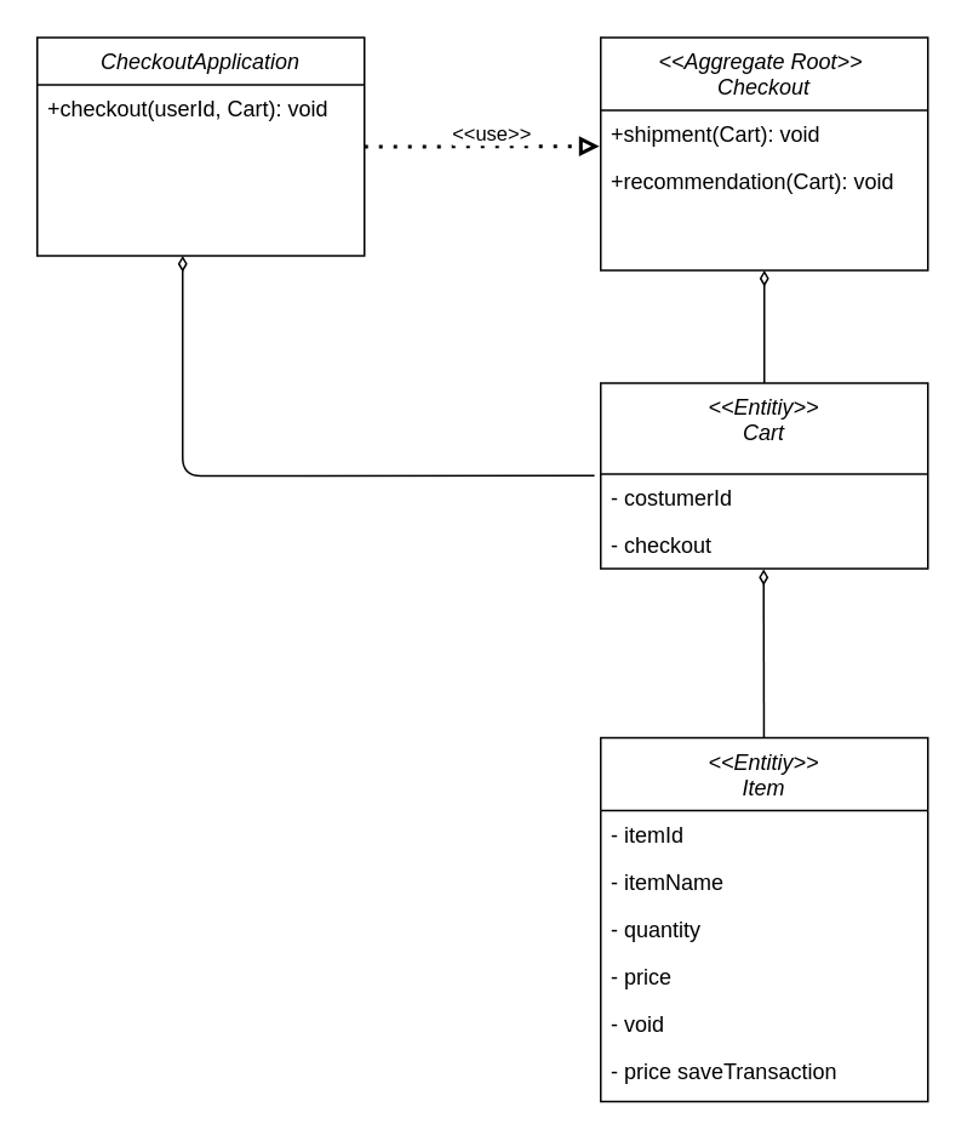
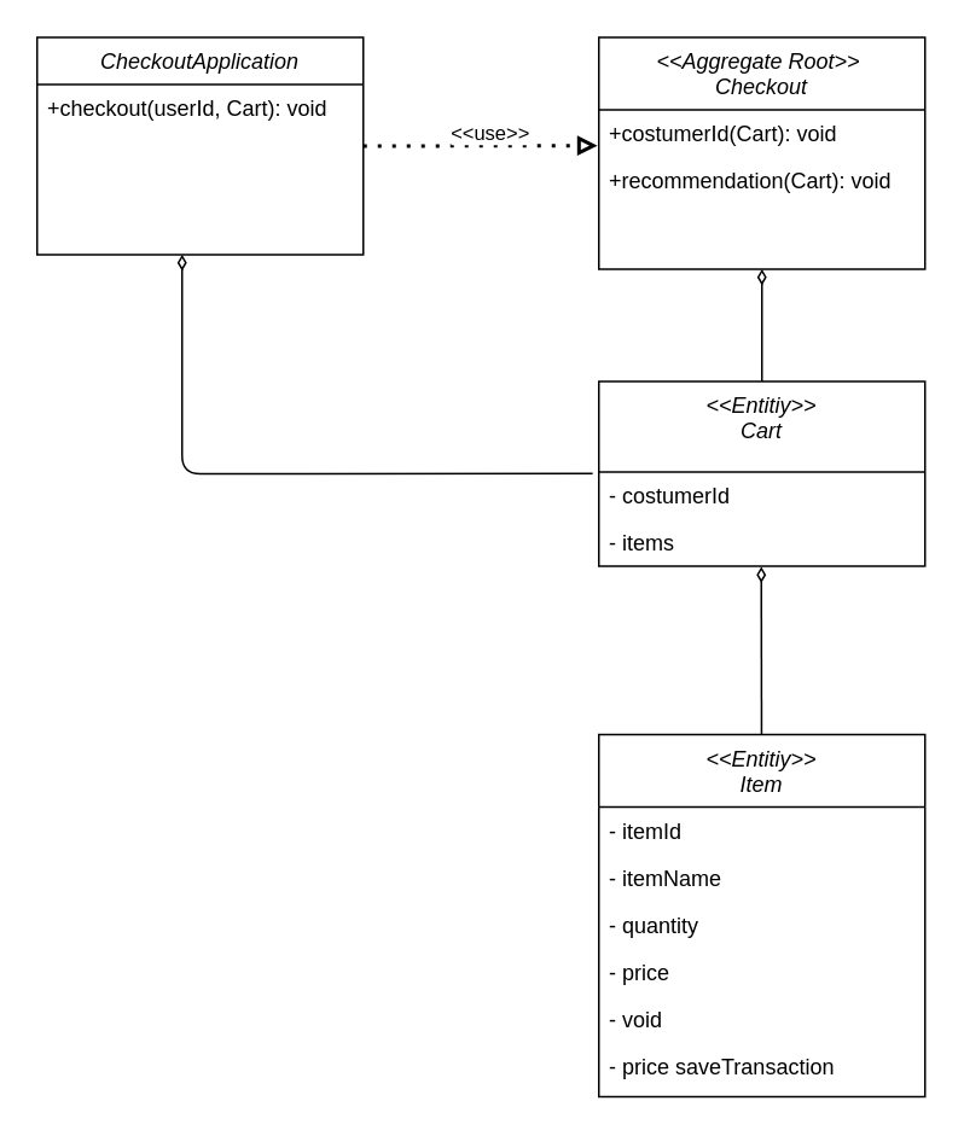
  <mxCell id="0" />
  <mxCell id="1" parent="0" />
  <mxCell id="2" value="CheckoutApplication" style="swimlane;fontStyle=2;align=center;verticalAlign=top;childLayout=stackLayout;horizontal=1;startSize=26;horizontalStack=0;resizeParent=1;resizeLast=0;collapsible=1;marginBottom=0;rounded=0;shadow=0;strokeWidth=1;" parent="1" vertex="1"><mxGeometry x="20" y="20" width="180" height="120" as="geometry"><mxRectangle x="230" y="140" width="160" height="26" as="alternateBounds" /></mxGeometry></mxCell>
  <mxCell id="3" value="+checkout(userId, Cart): void&#10;" style="text;align=left;verticalAlign=top;spacingLeft=4;spacingRight=4;overflow=hidden;rotatable=0;points=[[0,0.5],[1,0.5]];portConstraint=eastwest;" parent="2" vertex="1"><mxGeometry y="26" width="180" height="26" as="geometry" /></mxCell>
  <mxCell id="4" value="&lt;&lt;Entitiy&gt;&gt;&#10;Cart" style="swimlane;fontStyle=2;align=center;verticalAlign=top;childLayout=stackLayout;horizontal=1;startSize=50;horizontalStack=0;resizeParent=1;resizeLast=0;collapsible=1;marginBottom=0;rounded=0;shadow=0;strokeWidth=1;" parent="1" vertex="1"><mxGeometry x="330" y="210" width="180" height="102" as="geometry"><mxRectangle x="230" y="140" width="160" height="26" as="alternateBounds" /></mxGeometry></mxCell>
  <mxCell id="5" value="- costumerId" style="text;align=left;verticalAlign=top;spacingLeft=4;spacingRight=4;overflow=hidden;rotatable=0;points=[[0,0.5],[1,0.5]];portConstraint=eastwest;" parent="4" vertex="1"><mxGeometry y="50" width="180" height="26" as="geometry" /></mxCell>
- <mxCell id="6" value="- checkout" style="text;align=left;verticalAlign=top;spacingLeft=4;spacingRight=4;overflow=hidden;rotatable=0;points=[[0,0.5],[1,0.5]];portConstraint=eastwest;rounded=0;shadow=0;html=0;" parent="4" vertex="1"><mxGeometry y="76" width="180" height="26" as="geometry" /></mxCell>
+ <mxCell id="6" value="- items" style="text;align=left;verticalAlign=top;spacingLeft=4;spacingRight=4;overflow=hidden;rotatable=0;points=[[0,0.5],[1,0.5]];portConstraint=eastwest;rounded=0;shadow=0;html=0;" parent="4" vertex="1"><mxGeometry y="76" width="180" height="26" as="geometry" /></mxCell>
  <mxCell id="7" value="&lt;&lt;Entitiy&gt;&gt;&#10;Item" style="swimlane;fontStyle=2;align=center;verticalAlign=top;childLayout=stackLayout;horizontal=1;startSize=40;horizontalStack=0;resizeParent=1;resizeLast=0;collapsible=1;marginBottom=0;rounded=0;shadow=0;strokeWidth=1;" parent="1" vertex="1"><mxGeometry x="330" y="405" width="180" height="200" as="geometry"><mxRectangle x="230" y="140" width="160" height="26" as="alternateBounds" /></mxGeometry></mxCell>
  <mxCell id="8" value="- itemId" style="text;align=left;verticalAlign=top;spacingLeft=4;spacingRight=4;overflow=hidden;rotatable=0;points=[[0,0.5],[1,0.5]];portConstraint=eastwest;rounded=0;shadow=0;html=0;" parent="7" vertex="1"><mxGeometry y="40" width="180" height="26" as="geometry" /></mxCell>
  <mxCell id="9" value="- itemName" style="text;align=left;verticalAlign=top;spacingLeft=4;spacingRight=4;overflow=hidden;rotatable=0;points=[[0,0.5],[1,0.5]];portConstraint=eastwest;rounded=0;shadow=0;html=0;" parent="7" vertex="1"><mxGeometry y="66" width="180" height="26" as="geometry" /></mxCell>
  <mxCell id="10" value="- quantity " style="text;align=left;verticalAlign=top;spacingLeft=4;spacingRight=4;overflow=hidden;rotatable=0;points=[[0,0.5],[1,0.5]];portConstraint=eastwest;" parent="7" vertex="1"><mxGeometry y="92" width="180" height="26" as="geometry" /></mxCell>
  <mxCell id="11" value="- price" style="text;align=left;verticalAlign=top;spacingLeft=4;spacingRight=4;overflow=hidden;rotatable=0;points=[[0,0.5],[1,0.5]];portConstraint=eastwest;" parent="7" vertex="1"><mxGeometry y="118" width="180" height="26" as="geometry" /></mxCell>
  <mxCell id="12" value="- void" style="text;align=left;verticalAlign=top;spacingLeft=4;spacingRight=4;overflow=hidden;rotatable=0;points=[[0,0.5],[1,0.5]];portConstraint=eastwest;" parent="7" vertex="1"><mxGeometry y="144" width="180" height="26" as="geometry" /></mxCell>
  <mxCell id="13" value="- price saveTransaction" style="text;align=left;verticalAlign=top;spacingLeft=4;spacingRight=4;overflow=hidden;rotatable=0;points=[[0,0.5],[1,0.5]];portConstraint=eastwest;" parent="7" vertex="1"><mxGeometry y="170" width="180" height="26" as="geometry" /></mxCell>
  <mxCell id="14" value="" style="endArrow=diamondThin;html=1;entryX=0.498;entryY=1.012;entryDx=0;entryDy=0;entryPerimeter=0;startArrow=none;startFill=0;endFill=0;" parent="1" source="7" target="6" edge="1"><mxGeometry width="50" height="50" relative="1" as="geometry"><mxPoint x="-50" y="200" as="sourcePoint" /><mxPoint x="0" y="150" as="targetPoint" /></mxGeometry></mxCell>
  <mxCell id="15" value="" style="endArrow=diamondThin;html=1;entryX=0.5;entryY=1;entryDx=0;entryDy=0;exitX=0.5;exitY=0;exitDx=0;exitDy=0;endFill=0;" parent="1" source="4" target="16" edge="1"><mxGeometry width="50" height="50" relative="1" as="geometry"><mxPoint x="-50" y="200" as="sourcePoint" /><mxPoint x="0" y="150" as="targetPoint" /></mxGeometry></mxCell>
  <mxCell id="16" value="&lt;&lt;Aggregate Root&gt;&gt; &#10;Checkout" style="swimlane;fontStyle=2;align=center;verticalAlign=top;childLayout=stackLayout;horizontal=1;startSize=40;horizontalStack=0;resizeParent=1;resizeLast=0;collapsible=1;marginBottom=0;rounded=0;shadow=0;strokeWidth=1;" vertex="1" parent="1"><mxGeometry x="330" y="20" width="180" height="128" as="geometry"><mxRectangle x="230" y="140" width="160" height="26" as="alternateBounds" /></mxGeometry></mxCell>
- <mxCell id="17" value="+shipment(Cart): void&#10;" style="text;align=left;verticalAlign=top;spacingLeft=4;spacingRight=4;overflow=hidden;rotatable=0;points=[[0,0.5],[1,0.5]];portConstraint=eastwest;" vertex="1" parent="16"><mxGeometry y="40" width="180" height="26" as="geometry" /></mxCell>
+ <mxCell id="17" value="+costumerId(Cart): void&#10;" style="text;align=left;verticalAlign=top;spacingLeft=4;spacingRight=4;overflow=hidden;rotatable=0;points=[[0,0.5],[1,0.5]];portConstraint=eastwest;" vertex="1" parent="16"><mxGeometry y="40" width="180" height="26" as="geometry" /></mxCell>
  <mxCell id="18" value="+recommendation(Cart): void&#10;" style="text;align=left;verticalAlign=top;spacingLeft=4;spacingRight=4;overflow=hidden;rotatable=0;points=[[0,0.5],[1,0.5]];portConstraint=eastwest;" vertex="1" parent="16"><mxGeometry y="66" width="180" height="26" as="geometry" /></mxCell>
  <mxCell id="19" value="" style="endArrow=block;dashed=1;html=1;dashPattern=1 3;strokeWidth=2;entryX=-0.004;entryY=0.76;entryDx=0;entryDy=0;exitX=1;exitY=0.5;exitDx=0;exitDy=0;entryPerimeter=0;endFill=0;" edge="1" parent="1" source="2" target="17"><mxGeometry width="50" height="50" relative="1" as="geometry"><mxPoint x="230" y="340" as="sourcePoint" /><mxPoint x="280" y="290" as="targetPoint" /></mxGeometry></mxCell>
  <mxCell id="20" value="&amp;lt;&amp;lt;use&amp;gt;&amp;gt;" style="edgeLabel;html=1;align=center;verticalAlign=middle;resizable=0;points=[];" vertex="1" connectable="0" parent="19"><mxGeometry x="0.228" relative="1" as="geometry"><mxPoint x="-9.2" y="-7.85" as="offset" /></mxGeometry></mxCell>
  <mxCell id="21" value="" style="endArrow=diamondThin;html=1;entryX=0.5;entryY=1;entryDx=0;entryDy=0;exitX=-0.019;exitY=0.034;exitDx=0;exitDy=0;endFill=0;exitPerimeter=0;" edge="1" parent="1" source="5"><mxGeometry width="50" height="50" relative="1" as="geometry"><mxPoint x="100" y="202" as="sourcePoint" /><mxPoint x="100" y="140" as="targetPoint" /><Array as="points"><mxPoint x="100" y="261" /></Array></mxGeometry></mxCell>
